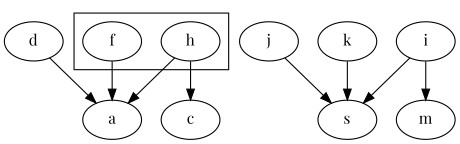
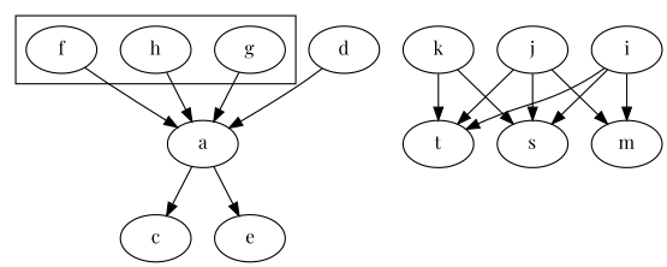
  digraph {
    fontname="Playfair Display"
    node [fontname="Playfair Display"]
    edge [fontname="Playfair Display"]
    f
+   g
    h
    a
    c
+   e
    d
    i
    s
+   t
    m
    j
    k
    subgraph cluster_1 {
      f
+     g
      h
    }
    f -> a
+   g -> a
    h -> a
-   h -> c
+   a -> c
+   a -> e
    d -> a
    i -> s
+   i -> t
    i -> m
    j -> s
+   j -> t
+   j -> m
    k -> s
+   k -> t
  }
